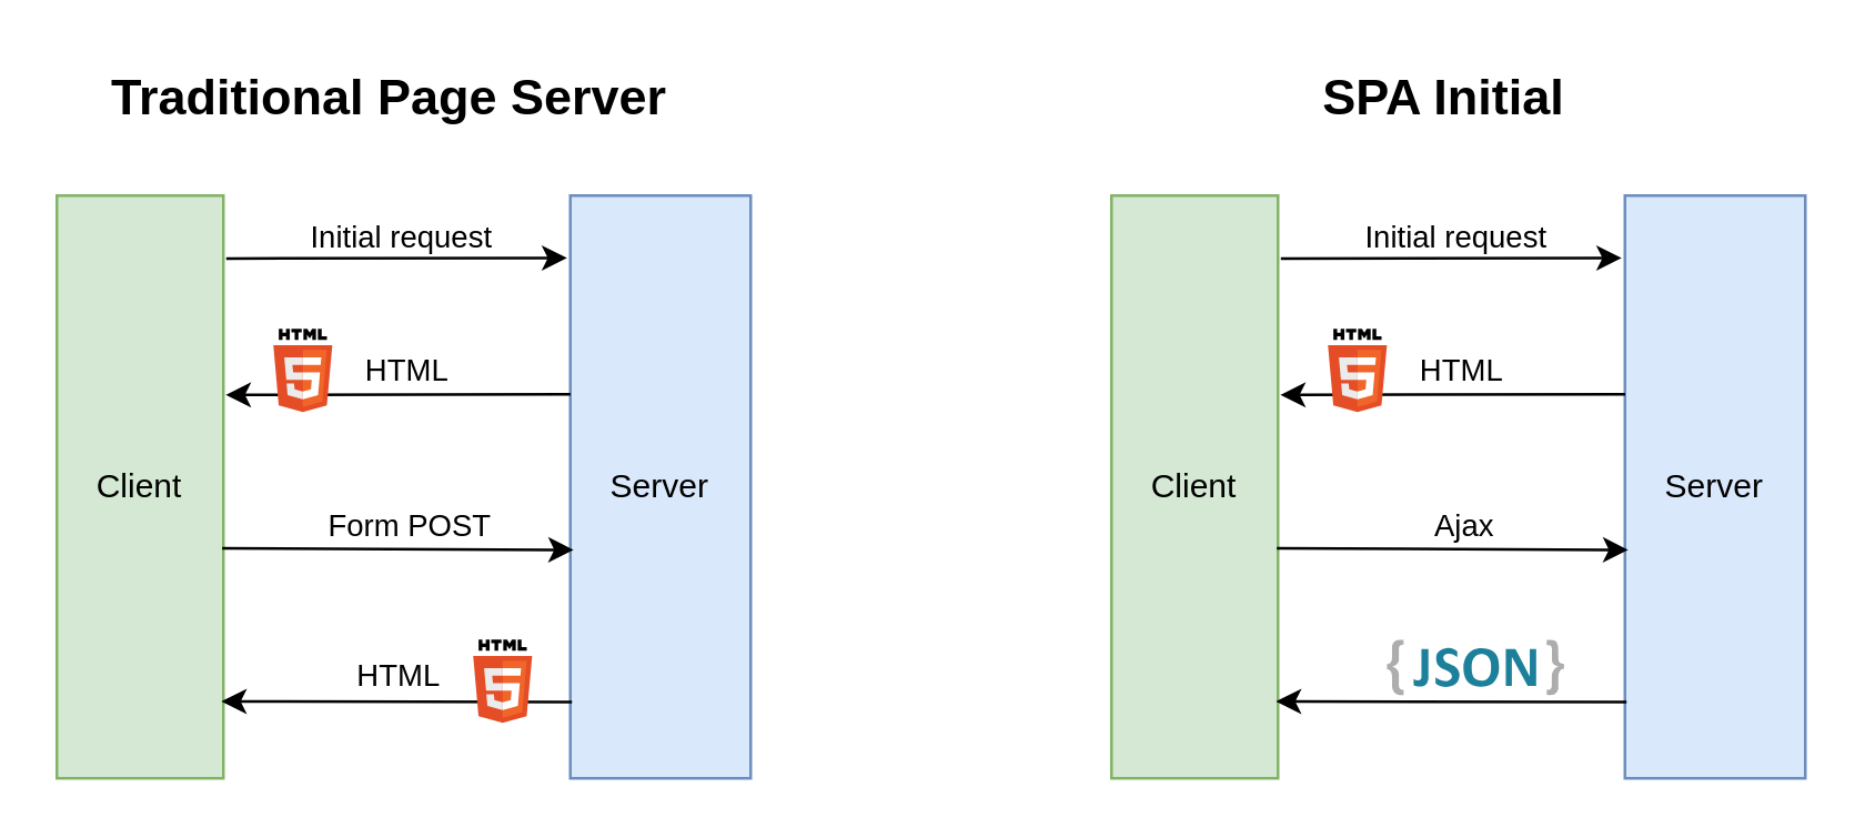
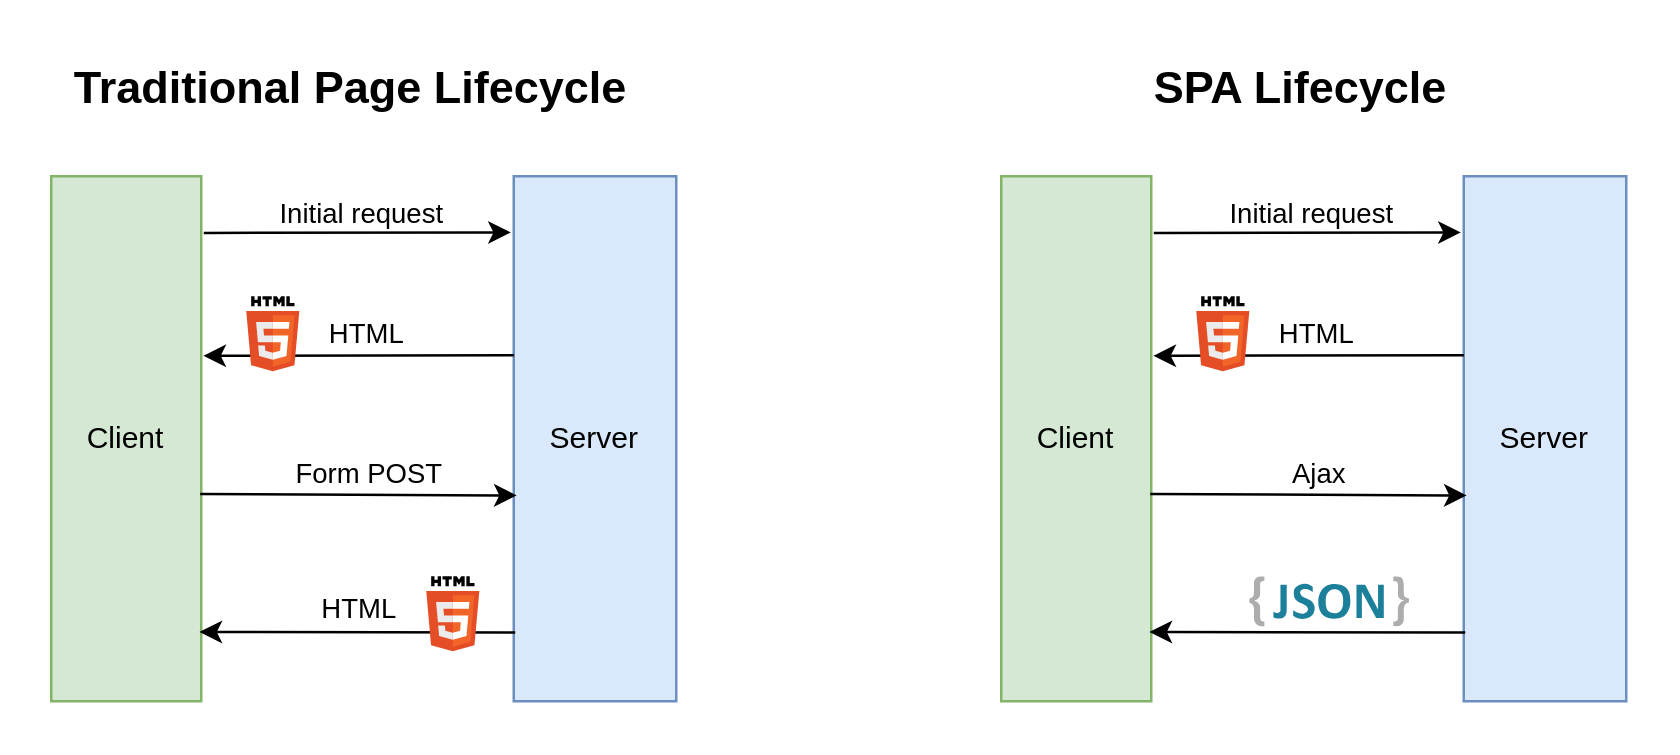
  <mxCell id="0" />
  <mxCell id="1" parent="0" />
  <mxCell id="2" value="Client" style="rounded=0;whiteSpace=wrap;html=1;fillColor=#d5e8d4;strokeColor=#82b366;" vertex="1" parent="1"><mxGeometry x="20" y="70" width="60" height="210" as="geometry" /></mxCell>
  <mxCell id="3" value="Server" style="rounded=0;whiteSpace=wrap;html=1;fillColor=#dae8fc;strokeColor=#6c8ebf;" vertex="1" parent="1"><mxGeometry x="205" y="70" width="65" height="210" as="geometry" /></mxCell>
  <mxCell id="4" value="" style="endArrow=classic;html=1;rounded=0;exitX=1.017;exitY=0.108;exitDx=0;exitDy=0;exitPerimeter=0;entryX=-0.018;entryY=0.107;entryDx=0;entryDy=0;entryPerimeter=0;" edge="1" parent="1" source="2" target="3"><mxGeometry width="50" height="50" relative="1" as="geometry"><mxPoint x="70.42" y="91.93" as="sourcePoint" /><mxPoint x="205" y="91.93" as="targetPoint" /></mxGeometry></mxCell>
  <mxCell id="5" value="Initial request" style="edgeLabel;html=1;align=center;verticalAlign=bottom;resizable=0;points=[];" vertex="1" connectable="0" parent="4"><mxGeometry x="0.16" relative="1" as="geometry"><mxPoint x="-9" as="offset" /></mxGeometry></mxCell>
  <mxCell id="6" value="" style="endArrow=classic;html=1;rounded=0;entryX=1.014;entryY=0.342;entryDx=0;entryDy=0;entryPerimeter=0;exitX=0.001;exitY=0.341;exitDx=0;exitDy=0;exitPerimeter=0;verticalAlign=middle;" edge="1" parent="1" source="3" target="2"><mxGeometry width="50" height="50" relative="1" as="geometry"><mxPoint x="71.325" y="170.66" as="sourcePoint" /><mxPoint x="205.725" y="170.66" as="targetPoint" /></mxGeometry></mxCell>
  <mxCell id="7" value="HTML" style="edgeLabel;html=1;align=center;verticalAlign=bottom;resizable=0;points=[];" vertex="1" connectable="0" parent="6"><mxGeometry x="0.108" y="-1" relative="1" as="geometry"><mxPoint x="9" as="offset" /></mxGeometry></mxCell>
  <mxCell id="8" value="" style="endArrow=classic;html=1;rounded=0;exitX=0.993;exitY=0.605;exitDx=0;exitDy=0;exitPerimeter=0;entryX=0.018;entryY=0.608;entryDx=0;entryDy=0;entryPerimeter=0;verticalAlign=bottom;" edge="1" parent="1" source="2" target="3"><mxGeometry width="50" height="50" relative="1" as="geometry"><mxPoint x="71.68" y="197.49" as="sourcePoint" /><mxPoint x="203.115" y="197.91" as="targetPoint" /></mxGeometry></mxCell>
  <mxCell id="9" value="Form POST" style="edgeLabel;html=1;align=center;verticalAlign=bottom;resizable=0;points=[];" vertex="1" connectable="0" parent="8"><mxGeometry x="-0.145" relative="1" as="geometry"><mxPoint x="13" as="offset" /></mxGeometry></mxCell>
  <mxCell id="10" value="HTML" style="endArrow=classic;html=1;rounded=0;exitX=0.009;exitY=0.869;exitDx=0;exitDy=0;exitPerimeter=0;verticalAlign=bottom;entryX=0.988;entryY=0.868;entryDx=0;entryDy=0;entryPerimeter=0;" edge="1" parent="1" source="3" target="2"><mxGeometry width="50" height="50" relative="1" as="geometry"><mxPoint x="205.325" y="252.72" as="sourcePoint" /><mxPoint x="70" y="250" as="targetPoint" /></mxGeometry></mxCell>
- <mxCell id="11" value="Traditional Page Server" style="text;html=1;strokeColor=none;fillColor=none;align=center;verticalAlign=middle;whiteSpace=wrap;rounded=0;fontStyle=1;fontSize=18;" vertex="1" parent="1"><mxGeometry x="20" y="20" width="240" height="30" as="geometry" /></mxCell>
+ <mxCell id="11" value="Traditional Page Lifecycle" style="text;html=1;strokeColor=none;fillColor=none;align=center;verticalAlign=middle;whiteSpace=wrap;rounded=0;fontStyle=1;fontSize=18;" vertex="1" parent="1"><mxGeometry x="20" y="20" width="240" height="30" as="geometry" /></mxCell>
  <mxCell id="12" value="" style="dashed=0;outlineConnect=0;html=1;align=center;labelPosition=center;verticalLabelPosition=bottom;verticalAlign=top;shape=mxgraph.weblogos.html5;fontSize=18;" vertex="1" parent="1"><mxGeometry x="98" y="118" width="21.24" height="30" as="geometry" /></mxCell>
  <mxCell id="13" value="" style="dashed=0;outlineConnect=0;html=1;align=center;labelPosition=center;verticalLabelPosition=bottom;verticalAlign=top;shape=mxgraph.weblogos.html5;fontSize=18;" vertex="1" parent="1"><mxGeometry x="170" y="230" width="21.24" height="30" as="geometry" /></mxCell>
  <mxCell id="14" value="Client" style="rounded=0;whiteSpace=wrap;html=1;fillColor=#d5e8d4;strokeColor=#82b366;" vertex="1" parent="1"><mxGeometry x="400" y="70" width="60" height="210" as="geometry" /></mxCell>
  <mxCell id="15" value="Server" style="rounded=0;whiteSpace=wrap;html=1;fillColor=#dae8fc;strokeColor=#6c8ebf;" vertex="1" parent="1"><mxGeometry x="585" y="70" width="65" height="210" as="geometry" /></mxCell>
  <mxCell id="16" value="" style="endArrow=classic;html=1;rounded=0;exitX=1.017;exitY=0.108;exitDx=0;exitDy=0;exitPerimeter=0;entryX=-0.018;entryY=0.107;entryDx=0;entryDy=0;entryPerimeter=0;" edge="1" parent="1" source="14" target="15"><mxGeometry width="50" height="50" relative="1" as="geometry"><mxPoint x="450.42" y="91.93" as="sourcePoint" /><mxPoint x="585" y="91.93" as="targetPoint" /></mxGeometry></mxCell>
  <mxCell id="17" value="Initial request" style="edgeLabel;html=1;align=center;verticalAlign=bottom;resizable=0;points=[];" vertex="1" connectable="0" parent="16"><mxGeometry x="0.16" relative="1" as="geometry"><mxPoint x="-9" as="offset" /></mxGeometry></mxCell>
  <mxCell id="18" value="" style="endArrow=classic;html=1;rounded=0;entryX=1.014;entryY=0.342;entryDx=0;entryDy=0;entryPerimeter=0;exitX=0.001;exitY=0.341;exitDx=0;exitDy=0;exitPerimeter=0;verticalAlign=middle;" edge="1" parent="1" source="15" target="14"><mxGeometry width="50" height="50" relative="1" as="geometry"><mxPoint x="451.325" y="170.66" as="sourcePoint" /><mxPoint x="585.725" y="170.66" as="targetPoint" /></mxGeometry></mxCell>
  <mxCell id="19" value="HTML" style="edgeLabel;html=1;align=center;verticalAlign=bottom;resizable=0;points=[];" vertex="1" connectable="0" parent="18"><mxGeometry x="0.108" y="-1" relative="1" as="geometry"><mxPoint x="9" as="offset" /></mxGeometry></mxCell>
  <mxCell id="20" value="" style="endArrow=classic;html=1;rounded=0;exitX=0.993;exitY=0.605;exitDx=0;exitDy=0;exitPerimeter=0;entryX=0.018;entryY=0.608;entryDx=0;entryDy=0;entryPerimeter=0;verticalAlign=bottom;" edge="1" parent="1" source="14" target="15"><mxGeometry width="50" height="50" relative="1" as="geometry"><mxPoint x="451.68" y="197.49" as="sourcePoint" /><mxPoint x="583.115" y="197.91" as="targetPoint" /></mxGeometry></mxCell>
  <mxCell id="21" value="Ajax" style="edgeLabel;html=1;align=center;verticalAlign=bottom;resizable=0;points=[];" vertex="1" connectable="0" parent="20"><mxGeometry x="-0.145" relative="1" as="geometry"><mxPoint x="13" as="offset" /></mxGeometry></mxCell>
  <mxCell id="22" value="" style="endArrow=classic;html=1;rounded=0;exitX=0.009;exitY=0.869;exitDx=0;exitDy=0;exitPerimeter=0;verticalAlign=bottom;entryX=0.988;entryY=0.868;entryDx=0;entryDy=0;entryPerimeter=0;" edge="1" parent="1" source="15" target="14"><mxGeometry x="-0.119" y="-12" width="50" height="50" relative="1" as="geometry"><mxPoint x="585.325" y="252.72" as="sourcePoint" /><mxPoint x="450" y="250" as="targetPoint" /><mxPoint as="offset" /></mxGeometry></mxCell>
- <mxCell id="23" value="SPA Initial" style="text;html=1;strokeColor=none;fillColor=none;align=center;verticalAlign=middle;whiteSpace=wrap;rounded=0;fontStyle=1;fontSize=18;" vertex="1" parent="1"><mxGeometry x="400" y="20" width="240" height="30" as="geometry" /></mxCell>
+ <mxCell id="23" value="SPA Lifecycle" style="text;html=1;strokeColor=none;fillColor=none;align=center;verticalAlign=middle;whiteSpace=wrap;rounded=0;fontStyle=1;fontSize=18;" vertex="1" parent="1"><mxGeometry x="400" y="20" width="240" height="30" as="geometry" /></mxCell>
  <mxCell id="24" value="" style="dashed=0;outlineConnect=0;html=1;align=center;labelPosition=center;verticalLabelPosition=bottom;verticalAlign=top;shape=mxgraph.weblogos.html5;fontSize=18;" vertex="1" parent="1"><mxGeometry x="478" y="118" width="21.24" height="30" as="geometry" /></mxCell>
  <mxCell id="25" value="" style="dashed=0;outlineConnect=0;html=1;align=center;labelPosition=center;verticalLabelPosition=bottom;verticalAlign=top;shape=mxgraph.weblogos.json_2;fontSize=18;" vertex="1" parent="1"><mxGeometry x="499.24" y="230" width="63.81" height="20" as="geometry" /></mxCell>
